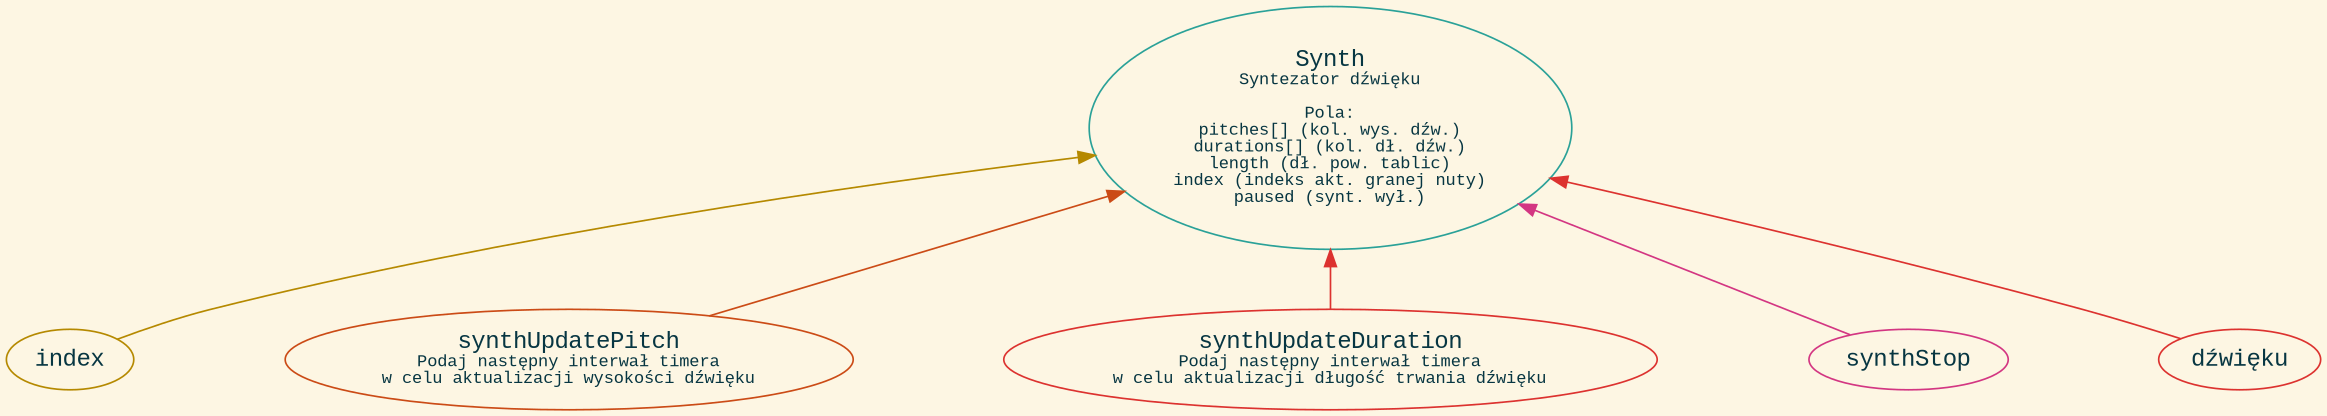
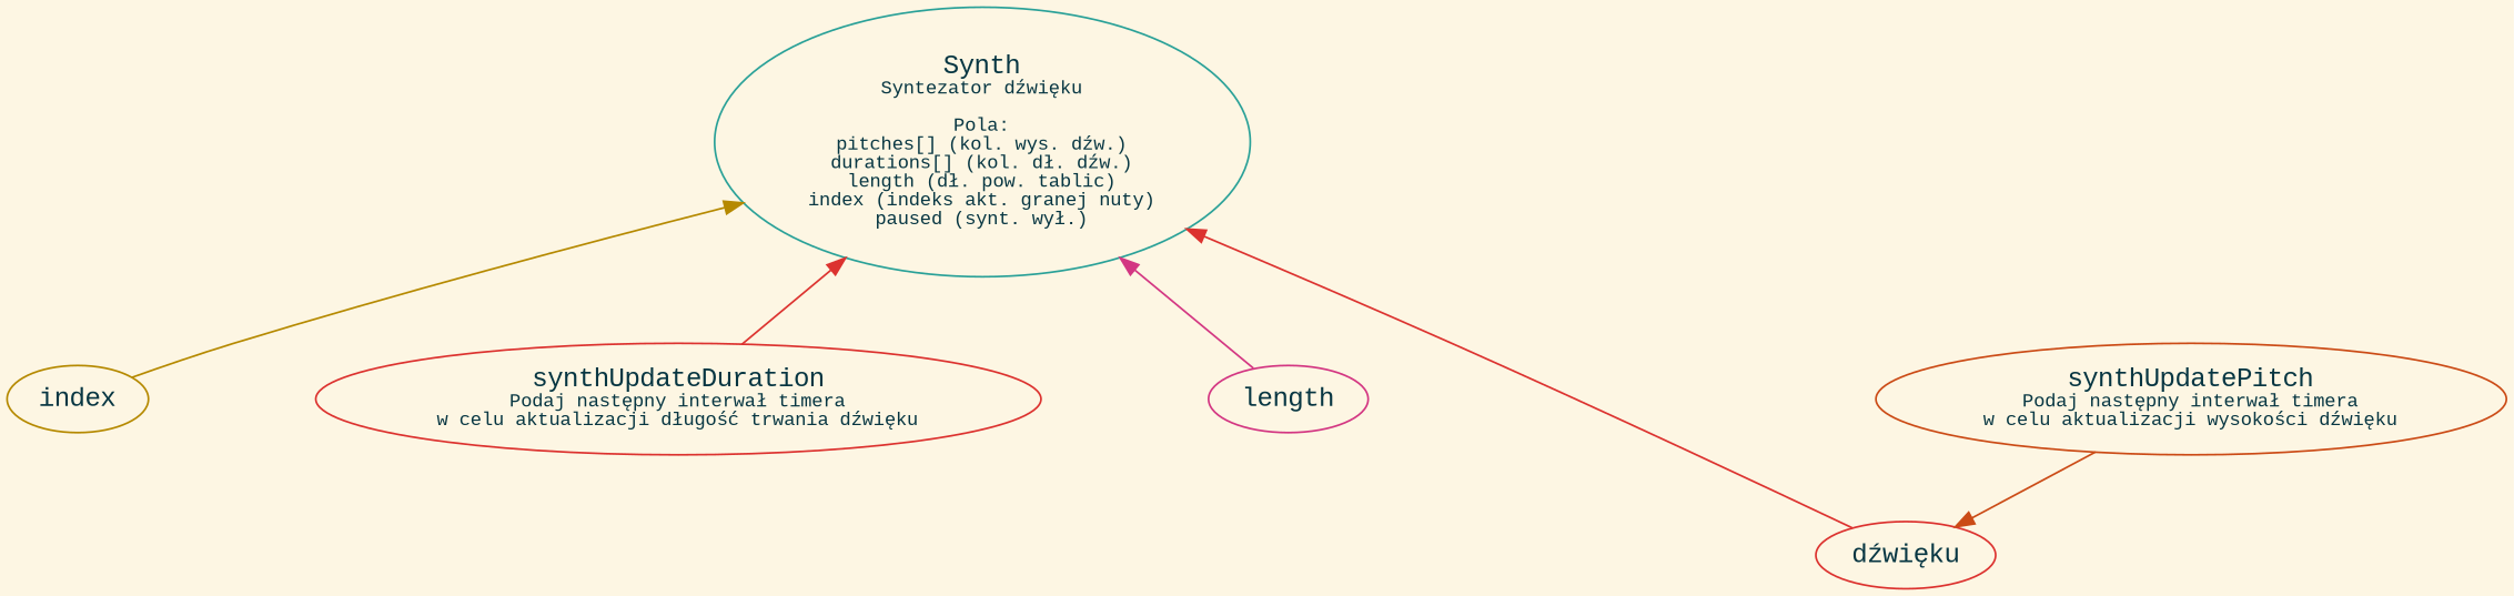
  digraph {
    bgcolor="#fdf6e3"
    fontname="Liberation Mono"
    nodesep=1.25
    node [color="#dc322f" fontcolor="#073642" fontname="Liberation Mono"]
    edge [color="#dc322f" fontname="Liberation Mono" fontsize=10]
    n1 [color="#2aa198" label=<Synth<BR /><FONT POINT-SIZE="10">Syntezator dźwięku<BR /><BR />Pola:<BR />pitches[] (kol. wys. dźw.)<BR />durations[] (kol. dł. dźw.)<BR />length (dł. pow. tablic)<BR />index (indeks akt. granej nuty)<BR />paused (synt. wył.)</FONT>>]
    n2 [color="#b58900" label=index]
    n3 [color="#cb4b16" label=<synthUpdatePitch<BR /><FONT POINT-SIZE="10">Podaj następny interwał timera<BR />w celu aktualizacji wysokości dźwięku</FONT>>]
    n4 [label=<synthUpdateDuration<BR /><FONT POINT-SIZE="10">Podaj następny interwał timera<BR />w celu aktualizacji długość trwania dźwięku</FONT>>]
-   synthStop [color="#d33682"]
+   synthStop [color="#d33682" label=length]
    n6 [label="dźwięku"]
    subgraph sub_1 {
      rank=source
      n1
    }
    n2 -> n1 [color="#b58900"]
-   n3 -> n1 [color="#cb4b16"]
+   n3 -> n6 [color="#cb4b16"]
    n4 -> n1
    synthStop -> n1 [color="#d33682"]
    n6 -> n1
  }
